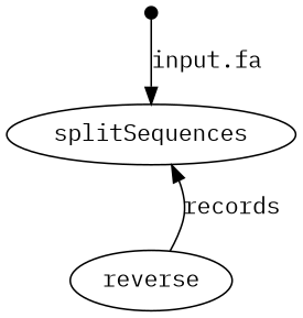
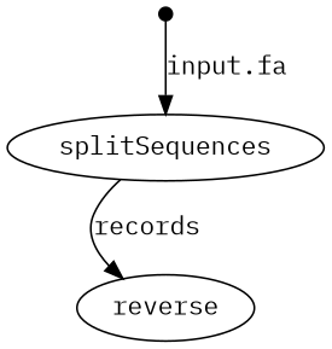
  digraph {
    fontname="IBM Plex Mono"
    node [fontname="IBM Plex Mono"]
    edge [fontname="IBM Plex Mono"]
    p0 [fixedsize=true shape=point width=0.1]
    n2 [label=splitSequences]
    n3 [label=reverse]
    p0 -> n2 [label="input.fa"]
-   n3 -> n2 [label=records]
+   n2 -> n3 [label=records]
  }
